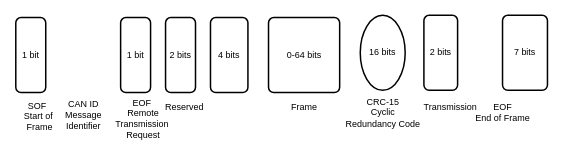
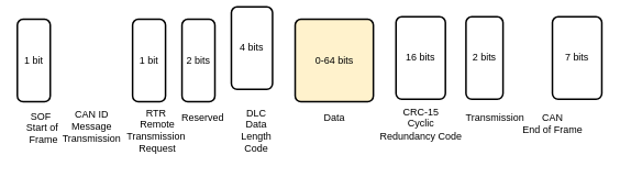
  <mxCell id="0" />
  <mxCell id="1" parent="0" />
  <mxCell id="2" value="1 bit" style="rounded=1;whiteSpace=wrap;html=1;absoluteArcSize=1;arcSize=14;strokeWidth=2;" vertex="1" parent="1"><mxGeometry x="20" y="23" width="40" height="100" as="geometry" /></mxCell>
  <mxCell id="3" value="1 bit" style="rounded=1;whiteSpace=wrap;html=1;absoluteArcSize=1;arcSize=14;strokeWidth=2;" vertex="1" parent="1"><mxGeometry x="160" y="23" width="40" height="100" as="geometry" /></mxCell>
  <mxCell id="4" value="2 bits" style="rounded=1;whiteSpace=wrap;html=1;absoluteArcSize=1;arcSize=14;strokeWidth=2;" vertex="1" parent="1"><mxGeometry x="220" y="23" width="40" height="100" as="geometry" /></mxCell>
- <mxCell id="5" value="4 bits" style="rounded=1;whiteSpace=wrap;html=1;absoluteArcSize=1;arcSize=14;strokeWidth=2;" vertex="1" parent="1"><mxGeometry x="280" y="23" width="50" height="100" as="geometry" /></mxCell>
+ <mxCell id="5" value="4 bits" style="rounded=1;whiteSpace=wrap;html=1;absoluteArcSize=1;arcSize=14;strokeWidth=2;" vertex="1" parent="1"><mxGeometry x="280" y="8" width="50" height="100" as="geometry" /></mxCell>
  <mxCell id="6" value="7 bits" style="rounded=1;whiteSpace=wrap;html=1;absoluteArcSize=1;arcSize=14;strokeWidth=2;" vertex="1" parent="1"><mxGeometry x="670" y="20" width="60" height="100" as="geometry" /></mxCell>
  <mxCell id="7" value="2 bits" style="rounded=1;whiteSpace=wrap;html=1;absoluteArcSize=1;arcSize=14;strokeWidth=2;" vertex="1" parent="1"><mxGeometry x="565" y="20" width="45" height="100" as="geometry" /></mxCell>
- <mxCell id="8" value="16 bits" style="ellipse;whiteSpace=wrap;html=1;absoluteArcSize=1;arcSize=14;strokeWidth=2;" vertex="1" parent="1"><mxGeometry x="480" y="20" width="60" height="100" as="geometry" /></mxCell>
- <mxCell id="9" value="0-64 bits" style="rounded=1;whiteSpace=wrap;html=1;absoluteArcSize=1;arcSize=14;strokeWidth=2;" vertex="1" parent="1"><mxGeometry x="357.5" y="23" width="95" height="100" as="geometry" /></mxCell>
+ <mxCell id="8" value="16 bits" style="rounded=1;whiteSpace=wrap;html=1;absoluteArcSize=1;arcSize=14;strokeWidth=2;" vertex="1" parent="1"><mxGeometry x="480" y="20" width="60" height="100" as="geometry" /></mxCell>
+ <mxCell id="9" value="0-64 bits" style="rounded=1;whiteSpace=wrap;html=1;absoluteArcSize=1;arcSize=14;strokeWidth=2;fillColor=#fff2cc;" vertex="1" parent="1"><mxGeometry x="357.5" y="23" width="95" height="100" as="geometry" /></mxCell>
  <mxCell id="10" value="SOF&amp;nbsp;&lt;div&gt;Start of&lt;/div&gt;&lt;div&gt;&amp;nbsp;Frame&lt;/div&gt;" style="text;html=1;align=center;verticalAlign=middle;resizable=0;points=[];autosize=1;strokeColor=none;fillColor=none;" vertex="1" parent="1"><mxGeometry x="20" y="125" width="60" height="60" as="geometry" /></mxCell>
- <mxCell id="11" value="CAN ID&lt;div&gt;&amp;nbsp;Message&amp;nbsp;&lt;/div&gt;&lt;div&gt;Identifier&lt;/div&gt;" style="text;html=1;align=center;verticalAlign=middle;resizable=0;points=[];autosize=1;strokeColor=none;fillColor=none;" vertex="1" parent="1"><mxGeometry x="70" y="123" width="80" height="60" as="geometry" /></mxCell>
- <mxCell id="12" value="EOF&amp;nbsp;&lt;div&gt;Remote&lt;/div&gt;&lt;div&gt;Transmission&amp;nbsp;&lt;/div&gt;&lt;div&gt;Request&lt;/div&gt;" style="text;html=1;align=center;verticalAlign=middle;resizable=0;points=[];autosize=1;strokeColor=none;fillColor=none;" vertex="1" parent="1"><mxGeometry x="140" y="123" width="100" height="70" as="geometry" /></mxCell>
+ <mxCell id="11" value="CAN ID&lt;div&gt;&amp;nbsp;Message&amp;nbsp;&lt;/div&gt;&lt;div&gt;Transmission&lt;/div&gt;" style="text;html=1;align=center;verticalAlign=middle;resizable=0;points=[];autosize=1;strokeColor=none;fillColor=none;" vertex="1" parent="1"><mxGeometry x="70" y="123" width="80" height="60" as="geometry" /></mxCell>
+ <mxCell id="12" value="RTR&amp;nbsp;&lt;div&gt;Remote&lt;/div&gt;&lt;div&gt;Transmission&amp;nbsp;&lt;/div&gt;&lt;div&gt;Request&lt;/div&gt;" style="text;html=1;align=center;verticalAlign=middle;resizable=0;points=[];autosize=1;strokeColor=none;fillColor=none;" vertex="1" parent="1"><mxGeometry x="140" y="123" width="100" height="70" as="geometry" /></mxCell>
  <mxCell id="13" value="Reserved" style="text;html=1;align=center;verticalAlign=middle;resizable=0;points=[];autosize=1;strokeColor=none;fillColor=none;" vertex="1" parent="1"><mxGeometry x="210" y="128" width="70" height="30" as="geometry" /></mxCell>
- <mxCell id="15" value="Frame" style="text;html=1;align=center;verticalAlign=middle;resizable=0;points=[];autosize=1;strokeColor=none;fillColor=none;" vertex="1" parent="1"><mxGeometry x="380" y="128" width="50" height="30" as="geometry" /></mxCell>
+ <mxCell id="14" value="DLC&lt;div&gt;Data&lt;/div&gt;&lt;div&gt;Length&lt;/div&gt;&lt;div&gt;Code&lt;/div&gt;" style="text;html=1;align=center;verticalAlign=middle;resizable=0;points=[];autosize=1;strokeColor=none;fillColor=none;" vertex="1" parent="1"><mxGeometry x="280" y="123" width="60" height="70" as="geometry" /></mxCell>
+ <mxCell id="15" value="Data" style="text;html=1;align=center;verticalAlign=middle;resizable=0;points=[];autosize=1;strokeColor=none;fillColor=none;" vertex="1" parent="1"><mxGeometry x="380" y="128" width="50" height="30" as="geometry" /></mxCell>
  <mxCell id="16" value="CRC-15&lt;div&gt;Cyclic&lt;/div&gt;&lt;div&gt;Redundancy Code&lt;/div&gt;" style="text;html=1;align=center;verticalAlign=middle;resizable=0;points=[];autosize=1;strokeColor=none;fillColor=none;" vertex="1" parent="1"><mxGeometry x="445" y="120" width="130" height="60" as="geometry" /></mxCell>
  <mxCell id="17" value="Transmission" style="text;html=1;align=center;verticalAlign=middle;resizable=0;points=[];autosize=1;strokeColor=none;fillColor=none;" vertex="1" parent="1"><mxGeometry x="540" y="128" width="120" height="30" as="geometry" /></mxCell>
- <mxCell id="18" value="EOF&lt;div&gt;End of Frame&lt;/div&gt;" style="text;html=1;align=center;verticalAlign=middle;resizable=0;points=[];autosize=1;strokeColor=none;fillColor=none;" vertex="1" parent="1"><mxGeometry x="620" y="130" width="100" height="40" as="geometry" /></mxCell>
+ <mxCell id="18" value="CAN&lt;div&gt;End of Frame&lt;/div&gt;" style="text;html=1;align=center;verticalAlign=middle;resizable=0;points=[];autosize=1;strokeColor=none;fillColor=none;" vertex="1" parent="1"><mxGeometry x="620" y="130" width="100" height="40" as="geometry" /></mxCell>
